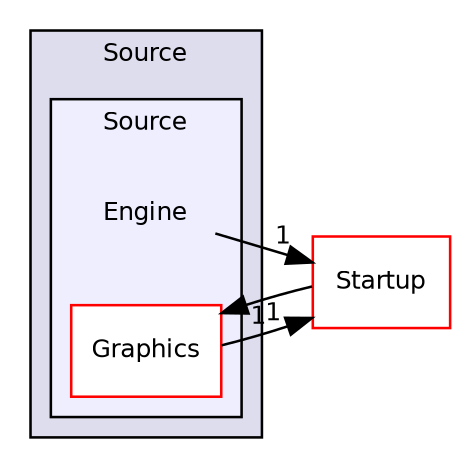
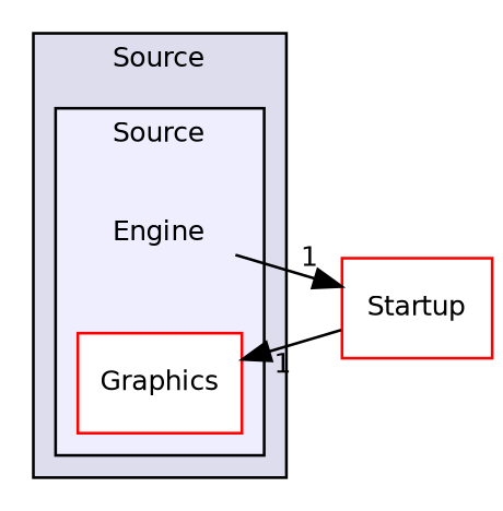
  digraph {
    compound=true
    rankdir=LR
    node [fontname=Helvetica fontsize=10 shape=box color=red fillcolor=white style=filled]
    edge [headlabel=1 labeldistance=1.5 labelfontname=Helvetica labelfontsize=10]
    n1 [label=Engine shape=plaintext color="" fillcolor="" style=""]
    n2 [label=Graphics]
    n3 [label=Startup]
    subgraph cluster_1 {
      bgcolor="#ddddee"
      fontname=Helvetica
      fontsize=10
      label=Source
      pencolor=black
      subgraph cluster_2 {
        bgcolor="#eeeeff"
        fontname=Helvetica
        fontsize=10
        label=Source
        pencolor=black
        n1
        n2
      }
    }
    n1 -> n3
-   n2 -> n3
    n3 -> n2
  }
